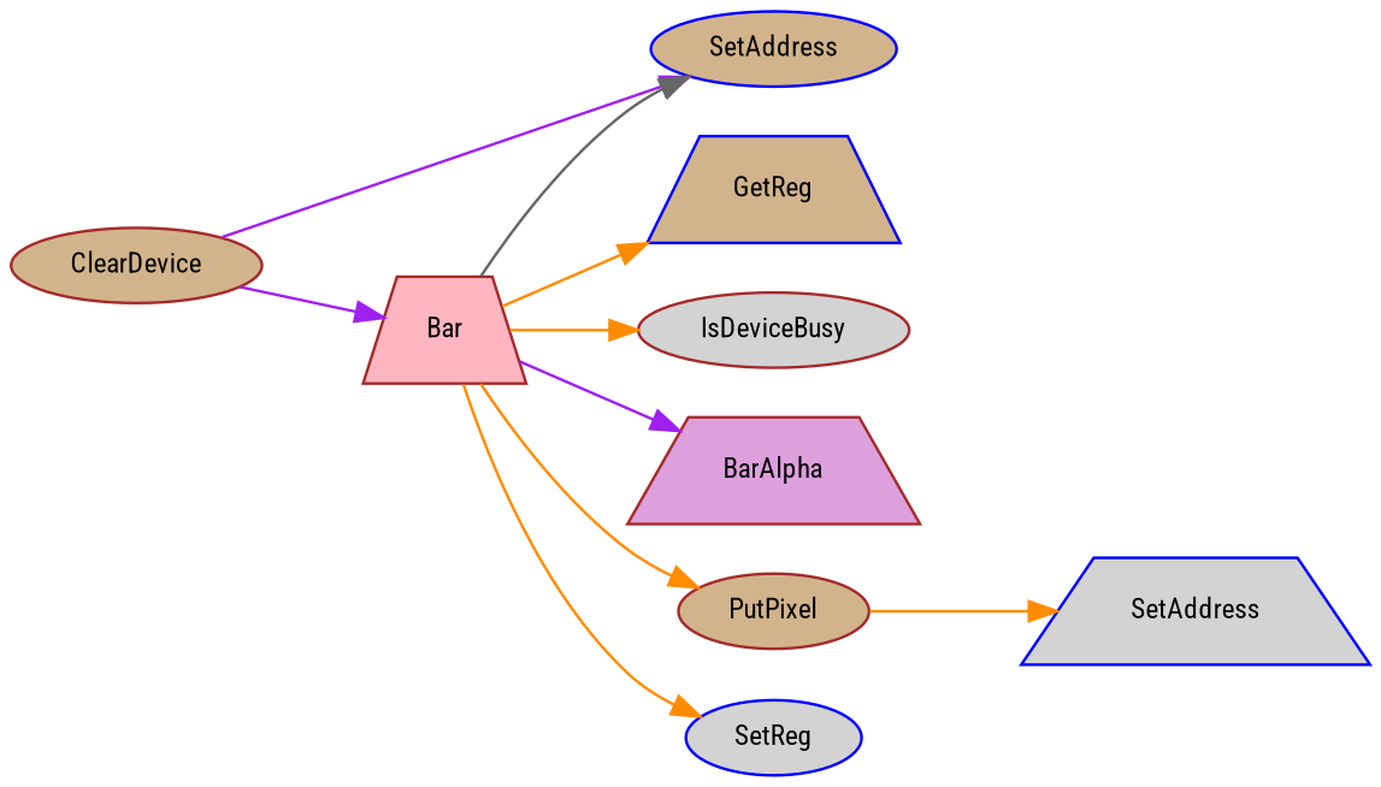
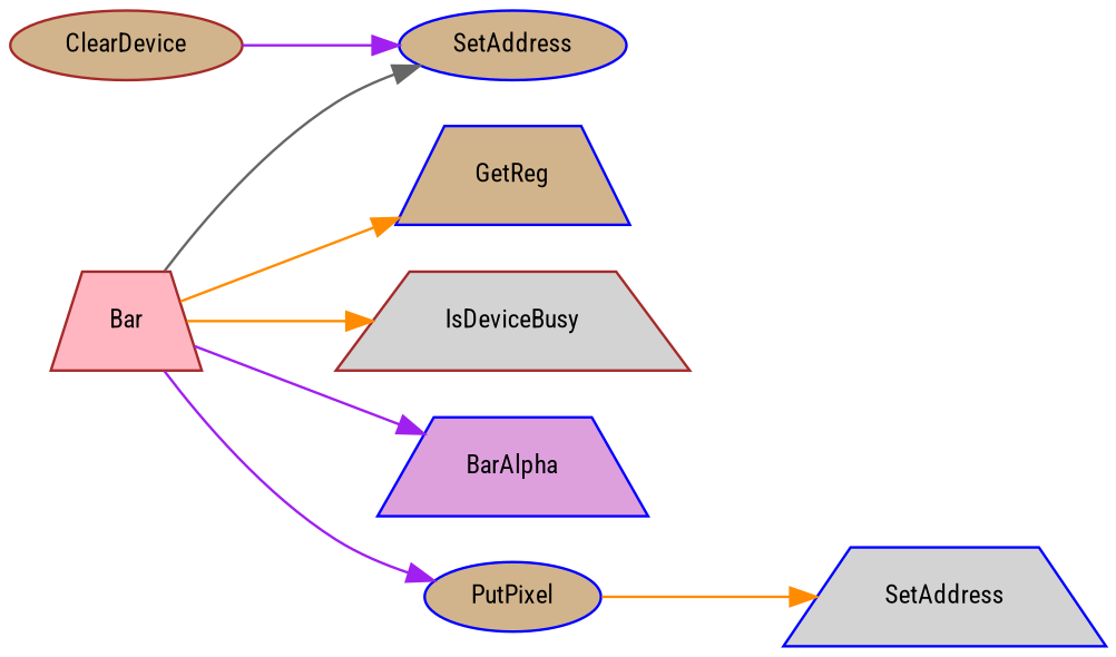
  digraph {
    fontname="Roboto Condensed"
    rankdir=LR
    node [color=blue fillcolor=tan fontname="Roboto Condensed" fontsize=10 shape=trapezium style=filled]
    edge [color=purple fontname="Roboto Condensed" fontsize=10 labelfontname=Helvetica labelfontsize=10 style=solid]
    n1 [color=brown fontcolor=black height=0.2 label=ClearDevice shape=ellipse width=0.4]
    n2 [height=0.2 label=SetAddress shape=ellipse width=0.4]
    n3 [color=brown fillcolor=lightpink height=0.2 label=Bar width=0.4]
    n4 [height=0.2 label=GetReg width=0.4]
-   n5 [color=brown fillcolor=lightgrey height=0.2 label=IsDeviceBusy shape=ellipse width=0.4]
-   n6 [color=brown fillcolor=plum height=0.2 label=BarAlpha width=0.4]
-   n7 [color=brown height=0.2 label=PutPixel shape=ellipse width=0.4]
-   n8 [fillcolor=lightgrey height=0.2 label=SetReg shape=ellipse width=0.4]
+   n5 [color=brown fillcolor=lightgrey height=0.2 label=IsDeviceBusy width=0.4]
+   n6 [fillcolor=plum height=0.2 label=BarAlpha width=0.4]
+   n7 [height=0.2 label=PutPixel shape=ellipse width=0.4]
    n9 [fillcolor=lightgrey height=0.2 label=SetAddress width=0.4]
    n1 -> n2
-   n1 -> n3
    n3 -> n2 [color=gray40]
    n3 -> n4 [color=darkorange]
    n3 -> n5 [color=darkorange]
    n3 -> n6
-   n3 -> n7 [color=darkorange]
-   n3 -> n8 [color=darkorange]
+   n3 -> n7
    n7 -> n9 [color=darkorange]
  }
